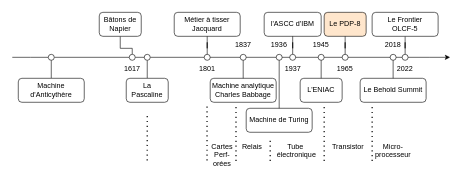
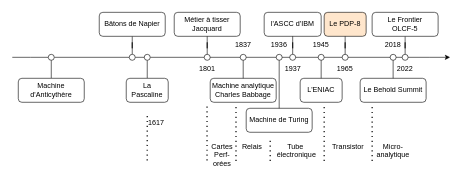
  <mxCell id="0" />
  <mxCell id="1" parent="0" />
  <mxCell id="2" value="" style="endArrow=none;dashed=1;html=1;dashPattern=1 3;strokeWidth=2;rounded=0;" edge="1" parent="1"><mxGeometry width="50" height="50" relative="1" as="geometry"><mxPoint x="245" y="193" as="sourcePoint" /><mxPoint x="244.9" y="273" as="targetPoint" /></mxGeometry></mxCell>
  <mxCell id="3" value="" style="endArrow=none;dashed=1;html=1;dashPattern=1 3;strokeWidth=2;rounded=0;" edge="1" parent="1"><mxGeometry width="50" height="50" relative="1" as="geometry"><mxPoint x="393" y="178" as="sourcePoint" /><mxPoint x="393" y="268" as="targetPoint" /></mxGeometry></mxCell>
  <mxCell id="4" style="edgeStyle=orthogonalEdgeStyle;rounded=0;orthogonalLoop=1;jettySize=auto;html=1;exitX=0.5;exitY=0;exitDx=0;exitDy=0;entryX=0.5;entryY=1;entryDx=0;entryDy=0;endArrow=none;endFill=0;" edge="1" parent="1" source="5" target="8"><mxGeometry relative="1" as="geometry" /></mxCell>
  <mxCell id="5" value="Machine d'Anticythère" style="rounded=1;whiteSpace=wrap;html=1;" vertex="1" parent="1"><mxGeometry x="30" y="130" width="110" height="40" as="geometry" /></mxCell>
  <mxCell id="6" style="edgeStyle=orthogonalEdgeStyle;rounded=0;orthogonalLoop=1;jettySize=auto;html=1;exitX=1;exitY=0.5;exitDx=0;exitDy=0;endArrow=none;endFill=0;" edge="1" parent="1" source="8" target="16"><mxGeometry relative="1" as="geometry" /></mxCell>
  <mxCell id="7" style="edgeStyle=orthogonalEdgeStyle;rounded=0;orthogonalLoop=1;jettySize=auto;html=1;exitX=0;exitY=0.5;exitDx=0;exitDy=0;endArrow=none;endFill=0;" edge="1" parent="1" source="8"><mxGeometry relative="1" as="geometry"><mxPoint x="20" y="95" as="targetPoint" /></mxGeometry></mxCell>
  <mxCell id="8" value="" style="ellipse;whiteSpace=wrap;html=1;aspect=fixed;" vertex="1" parent="1"><mxGeometry x="80" y="90" width="10" height="10" as="geometry" /></mxCell>
  <mxCell id="9" style="edgeStyle=orthogonalEdgeStyle;rounded=0;orthogonalLoop=1;jettySize=auto;html=1;exitX=0.5;exitY=0;exitDx=0;exitDy=0;entryX=0.5;entryY=1;entryDx=0;entryDy=0;endArrow=none;endFill=0;" edge="1" parent="1" source="10" target="12"><mxGeometry relative="1" as="geometry" /></mxCell>
  <mxCell id="10" value="La Pascaline" style="rounded=1;whiteSpace=wrap;html=1;" vertex="1" parent="1"><mxGeometry x="210" y="130" width="70" height="40" as="geometry" /></mxCell>
  <mxCell id="11" style="edgeStyle=orthogonalEdgeStyle;rounded=0;orthogonalLoop=1;jettySize=auto;html=1;exitX=1;exitY=0.5;exitDx=0;exitDy=0;entryX=0;entryY=0.5;entryDx=0;entryDy=0;endArrow=none;endFill=0;" edge="1" parent="1" source="12" target="50"><mxGeometry relative="1" as="geometry" /></mxCell>
  <mxCell id="12" value="" style="ellipse;whiteSpace=wrap;html=1;aspect=fixed;" vertex="1" parent="1"><mxGeometry x="240" y="90" width="10" height="10" as="geometry" /></mxCell>
  <mxCell id="13" style="edgeStyle=orthogonalEdgeStyle;rounded=0;orthogonalLoop=1;jettySize=auto;html=1;endArrow=none;endFill=0;" edge="1" parent="1" source="14" target="16"><mxGeometry relative="1" as="geometry"><mxPoint x="225" y="100" as="targetPoint" /></mxGeometry></mxCell>
- <mxCell id="14" value="Bâtons de Napier" style="rounded=1;whiteSpace=wrap;html=1;" vertex="1" parent="1"><mxGeometry x="165" y="20" width="70" height="40" as="geometry" /></mxCell>
+ <mxCell id="14" value="Bâtons de Napier" style="rounded=1;whiteSpace=wrap;html=1;" vertex="1" parent="1"><mxGeometry x="165" y="20" width="110" height="40" as="geometry" /></mxCell>
  <mxCell id="15" style="edgeStyle=orthogonalEdgeStyle;rounded=0;orthogonalLoop=1;jettySize=auto;html=1;exitX=1;exitY=0.5;exitDx=0;exitDy=0;entryX=0;entryY=0.5;entryDx=0;entryDy=0;endArrow=none;endFill=0;" edge="1" parent="1" source="16" target="12"><mxGeometry relative="1" as="geometry" /></mxCell>
  <mxCell id="16" value="" style="ellipse;whiteSpace=wrap;html=1;aspect=fixed;" vertex="1" parent="1"><mxGeometry x="215" y="90" width="10" height="10" as="geometry" /></mxCell>
- <mxCell id="17" value="1617" style="text;strokeColor=none;align=center;fillColor=none;html=1;verticalAlign=middle;whiteSpace=wrap;rounded=0;" vertex="1" parent="1"><mxGeometry x="190" y="100" width="60" height="30" as="geometry" /></mxCell>
+ <mxCell id="17" value="1617" style="text;strokeColor=none;align=center;fillColor=none;html=1;verticalAlign=middle;whiteSpace=wrap;rounded=0;" vertex="1" parent="1"><mxGeometry x="230" y="190" width="60" height="30" as="geometry" /></mxCell>
  <mxCell id="18" style="edgeStyle=orthogonalEdgeStyle;rounded=0;orthogonalLoop=1;jettySize=auto;html=1;endArrow=none;endFill=0;" edge="1" parent="1" source="19" target="21"><mxGeometry relative="1" as="geometry"><mxPoint x="680" y="100" as="targetPoint" /></mxGeometry></mxCell>
  <mxCell id="19" value="Le Frontier&lt;br&gt;OLCF-5" style="rounded=1;whiteSpace=wrap;html=1;" vertex="1" parent="1"><mxGeometry x="620" y="20" width="110" height="40" as="geometry" /></mxCell>
  <mxCell id="20" style="edgeStyle=orthogonalEdgeStyle;rounded=0;orthogonalLoop=1;jettySize=auto;html=1;exitX=1;exitY=0.5;exitDx=0;exitDy=0;" edge="1" parent="1" source="21"><mxGeometry relative="1" as="geometry"><mxPoint x="750" y="95" as="targetPoint" /></mxGeometry></mxCell>
  <mxCell id="21" value="" style="ellipse;whiteSpace=wrap;html=1;aspect=fixed;" vertex="1" parent="1"><mxGeometry x="670" y="90" width="10" height="10" as="geometry" /></mxCell>
  <mxCell id="22" value="2022" style="text;strokeColor=none;align=center;fillColor=none;html=1;verticalAlign=middle;whiteSpace=wrap;rounded=0;" vertex="1" parent="1"><mxGeometry x="645" y="100" width="60" height="30" as="geometry" /></mxCell>
  <mxCell id="23" value="" style="group" vertex="1" connectable="0" parent="1"><mxGeometry x="600" y="60" width="110" height="110" as="geometry" /></mxCell>
  <mxCell id="24" value="Le Behold Summit" style="rounded=1;whiteSpace=wrap;html=1;" vertex="1" parent="23"><mxGeometry y="70" width="110" height="40" as="geometry" /></mxCell>
  <mxCell id="25" value="" style="ellipse;whiteSpace=wrap;html=1;aspect=fixed;" vertex="1" parent="23"><mxGeometry x="50" y="30" width="10" height="10" as="geometry" /></mxCell>
  <mxCell id="26" style="edgeStyle=orthogonalEdgeStyle;rounded=0;orthogonalLoop=1;jettySize=auto;html=1;exitX=0.5;exitY=0;exitDx=0;exitDy=0;entryX=0.5;entryY=1;entryDx=0;entryDy=0;endArrow=none;endFill=0;" edge="1" parent="23" source="24" target="25"><mxGeometry relative="1" as="geometry" /></mxCell>
  <mxCell id="27" value="2018" style="text;strokeColor=none;align=center;fillColor=none;html=1;verticalAlign=middle;whiteSpace=wrap;rounded=0;" vertex="1" parent="23"><mxGeometry x="25" width="60" height="30" as="geometry" /></mxCell>
  <mxCell id="28" value="" style="group" vertex="1" connectable="0" parent="1"><mxGeometry x="520" y="20" width="110" height="110" as="geometry" /></mxCell>
  <mxCell id="29" value="Le PDP-8" style="rounded=1;whiteSpace=wrap;html=1;fillColor=#ffe6cc;" vertex="1" parent="28"><mxGeometry x="20" width="70" height="40" as="geometry" /></mxCell>
  <mxCell id="30" value="" style="ellipse;whiteSpace=wrap;html=1;aspect=fixed;" vertex="1" parent="28"><mxGeometry x="50" y="70" width="10" height="10" as="geometry" /></mxCell>
  <mxCell id="31" style="edgeStyle=orthogonalEdgeStyle;rounded=0;orthogonalLoop=1;jettySize=auto;html=1;endArrow=none;endFill=0;" edge="1" parent="28" source="29" target="30"><mxGeometry relative="1" as="geometry"><mxPoint x="60" y="80" as="targetPoint" /></mxGeometry></mxCell>
  <mxCell id="32" value="1965" style="text;strokeColor=none;align=center;fillColor=none;html=1;verticalAlign=middle;whiteSpace=wrap;rounded=0;" vertex="1" parent="28"><mxGeometry x="25" y="80" width="60" height="30" as="geometry" /></mxCell>
  <mxCell id="33" value="" style="group" vertex="1" connectable="0" parent="1"><mxGeometry x="480" y="60" width="110" height="110" as="geometry" /></mxCell>
  <mxCell id="34" value="L'ENIAC" style="rounded=1;whiteSpace=wrap;html=1;" vertex="1" parent="33"><mxGeometry x="20" y="70" width="70" height="40" as="geometry" /></mxCell>
  <mxCell id="35" value="" style="ellipse;whiteSpace=wrap;html=1;aspect=fixed;" vertex="1" parent="33"><mxGeometry x="50" y="30" width="10" height="10" as="geometry" /></mxCell>
  <mxCell id="36" style="edgeStyle=orthogonalEdgeStyle;rounded=0;orthogonalLoop=1;jettySize=auto;html=1;exitX=0.5;exitY=0;exitDx=0;exitDy=0;entryX=0.5;entryY=1;entryDx=0;entryDy=0;endArrow=none;endFill=0;" edge="1" parent="33" source="34" target="35"><mxGeometry relative="1" as="geometry" /></mxCell>
  <mxCell id="37" value="1945" style="text;strokeColor=none;align=center;fillColor=none;html=1;verticalAlign=middle;whiteSpace=wrap;rounded=0;" vertex="1" parent="33"><mxGeometry x="25" width="60" height="30" as="geometry" /></mxCell>
  <mxCell id="38" value="" style="group" vertex="1" connectable="0" parent="1"><mxGeometry x="440" y="20" width="95" height="110" as="geometry" /></mxCell>
  <mxCell id="39" value="l'ASCC d'IBM" style="rounded=1;whiteSpace=wrap;html=1;" vertex="1" parent="38"><mxGeometry width="95" height="40" as="geometry" /></mxCell>
  <mxCell id="40" value="" style="ellipse;whiteSpace=wrap;html=1;aspect=fixed;" vertex="1" parent="38"><mxGeometry x="42.5" y="70" width="10" height="10" as="geometry" /></mxCell>
  <mxCell id="41" style="edgeStyle=orthogonalEdgeStyle;rounded=0;orthogonalLoop=1;jettySize=auto;html=1;endArrow=none;endFill=0;" edge="1" parent="38" source="39" target="40"><mxGeometry relative="1" as="geometry"><mxPoint x="52.5" y="80" as="targetPoint" /></mxGeometry></mxCell>
  <mxCell id="42" value="1937" style="text;strokeColor=none;align=center;fillColor=none;html=1;verticalAlign=middle;whiteSpace=wrap;rounded=0;" vertex="1" parent="38"><mxGeometry x="17.5" y="80" width="60" height="30" as="geometry" /></mxCell>
  <mxCell id="43" value="" style="group" vertex="1" connectable="0" parent="1"><mxGeometry x="350" y="60" width="110" height="110" as="geometry" /></mxCell>
  <mxCell id="44" value="Machine analytique Charles Babbage" style="rounded=1;whiteSpace=wrap;html=1;" vertex="1" parent="43"><mxGeometry y="70" width="110" height="40" as="geometry" /></mxCell>
  <mxCell id="45" value="" style="ellipse;whiteSpace=wrap;html=1;aspect=fixed;" vertex="1" parent="43"><mxGeometry x="50" y="30" width="10" height="10" as="geometry" /></mxCell>
  <mxCell id="46" style="edgeStyle=orthogonalEdgeStyle;rounded=0;orthogonalLoop=1;jettySize=auto;html=1;exitX=0.5;exitY=0;exitDx=0;exitDy=0;entryX=0.5;entryY=1;entryDx=0;entryDy=0;endArrow=none;endFill=0;" edge="1" parent="43" source="44" target="45"><mxGeometry relative="1" as="geometry" /></mxCell>
  <mxCell id="47" value="1837" style="text;strokeColor=none;align=center;fillColor=none;html=1;verticalAlign=middle;whiteSpace=wrap;rounded=0;" vertex="1" parent="43"><mxGeometry x="25" width="60" height="30" as="geometry" /></mxCell>
  <mxCell id="48" value="" style="group" vertex="1" connectable="0" parent="1"><mxGeometry x="290" y="20" width="110" height="110" as="geometry" /></mxCell>
  <mxCell id="49" value="Métier à tisser Jacquard" style="rounded=1;whiteSpace=wrap;html=1;" vertex="1" parent="48"><mxGeometry width="110" height="40" as="geometry" /></mxCell>
  <mxCell id="50" value="" style="ellipse;whiteSpace=wrap;html=1;aspect=fixed;" vertex="1" parent="48"><mxGeometry x="50" y="70" width="10" height="10" as="geometry" /></mxCell>
  <mxCell id="51" style="edgeStyle=orthogonalEdgeStyle;rounded=0;orthogonalLoop=1;jettySize=auto;html=1;endArrow=none;endFill=0;" edge="1" parent="48" source="49" target="50"><mxGeometry relative="1" as="geometry"><mxPoint x="60" y="80" as="targetPoint" /></mxGeometry></mxCell>
  <mxCell id="52" value="1801" style="text;strokeColor=none;align=center;fillColor=none;html=1;verticalAlign=middle;whiteSpace=wrap;rounded=0;" vertex="1" parent="48"><mxGeometry x="25" y="80" width="60" height="30" as="geometry" /></mxCell>
  <mxCell id="53" value="" style="group" vertex="1" connectable="0" parent="1"><mxGeometry x="410" y="60" width="110" height="160" as="geometry" /></mxCell>
  <mxCell id="54" value="Machine de Turing" style="rounded=1;whiteSpace=wrap;html=1;" vertex="1" parent="53"><mxGeometry y="120" width="110" height="40" as="geometry" /></mxCell>
  <mxCell id="55" value="" style="ellipse;whiteSpace=wrap;html=1;aspect=fixed;" vertex="1" parent="53"><mxGeometry x="50" y="30" width="10" height="10" as="geometry" /></mxCell>
  <mxCell id="56" style="edgeStyle=orthogonalEdgeStyle;rounded=0;orthogonalLoop=1;jettySize=auto;html=1;exitX=0.5;exitY=0;exitDx=0;exitDy=0;entryX=0.5;entryY=1;entryDx=0;entryDy=0;endArrow=none;endFill=0;" edge="1" parent="53" source="54" target="55"><mxGeometry relative="1" as="geometry" /></mxCell>
  <mxCell id="57" value="1936" style="text;strokeColor=none;align=center;fillColor=none;html=1;verticalAlign=middle;whiteSpace=wrap;rounded=0;" vertex="1" parent="53"><mxGeometry x="25" width="60" height="30" as="geometry" /></mxCell>
  <mxCell id="58" style="edgeStyle=orthogonalEdgeStyle;rounded=0;orthogonalLoop=1;jettySize=auto;html=1;exitX=1;exitY=0.5;exitDx=0;exitDy=0;entryX=0;entryY=0.5;entryDx=0;entryDy=0;endArrow=none;endFill=0;" edge="1" parent="1" source="50" target="45"><mxGeometry relative="1" as="geometry" /></mxCell>
  <mxCell id="59" style="edgeStyle=orthogonalEdgeStyle;rounded=0;orthogonalLoop=1;jettySize=auto;html=1;exitX=1;exitY=0.5;exitDx=0;exitDy=0;entryX=0;entryY=0.5;entryDx=0;entryDy=0;endArrow=none;endFill=0;" edge="1" parent="1" source="45" target="55"><mxGeometry relative="1" as="geometry" /></mxCell>
  <mxCell id="60" style="edgeStyle=orthogonalEdgeStyle;rounded=0;orthogonalLoop=1;jettySize=auto;html=1;exitX=1;exitY=0.5;exitDx=0;exitDy=0;entryX=0;entryY=0.5;entryDx=0;entryDy=0;endArrow=none;endFill=0;" edge="1" parent="1" source="55" target="40"><mxGeometry relative="1" as="geometry" /></mxCell>
  <mxCell id="61" style="edgeStyle=orthogonalEdgeStyle;rounded=0;orthogonalLoop=1;jettySize=auto;html=1;exitX=1;exitY=0.5;exitDx=0;exitDy=0;entryX=0;entryY=0.5;entryDx=0;entryDy=0;endArrow=none;endFill=0;" edge="1" parent="1" source="40" target="35"><mxGeometry relative="1" as="geometry" /></mxCell>
  <mxCell id="62" style="edgeStyle=orthogonalEdgeStyle;rounded=0;orthogonalLoop=1;jettySize=auto;html=1;exitX=1;exitY=0.5;exitDx=0;exitDy=0;entryX=0;entryY=0.5;entryDx=0;entryDy=0;endArrow=none;endFill=0;" edge="1" parent="1" source="35" target="30"><mxGeometry relative="1" as="geometry" /></mxCell>
  <mxCell id="63" style="edgeStyle=orthogonalEdgeStyle;rounded=0;orthogonalLoop=1;jettySize=auto;html=1;exitX=1;exitY=0.5;exitDx=0;exitDy=0;entryX=0;entryY=0.5;entryDx=0;entryDy=0;endArrow=none;endFill=0;" edge="1" parent="1" source="30" target="25"><mxGeometry relative="1" as="geometry" /></mxCell>
  <mxCell id="64" style="edgeStyle=orthogonalEdgeStyle;rounded=0;orthogonalLoop=1;jettySize=auto;html=1;exitX=1;exitY=0.5;exitDx=0;exitDy=0;entryX=0;entryY=0.5;entryDx=0;entryDy=0;endArrow=none;endFill=0;" edge="1" parent="1" source="25" target="21"><mxGeometry relative="1" as="geometry" /></mxCell>
  <mxCell id="65" value="" style="endArrow=none;dashed=1;html=1;dashPattern=1 3;strokeWidth=2;rounded=0;" edge="1" parent="1"><mxGeometry width="50" height="50" relative="1" as="geometry"><mxPoint x="450" y="234" as="sourcePoint" /><mxPoint x="450" y="269" as="targetPoint" /><Array as="points"><mxPoint x="450" y="264" /></Array></mxGeometry></mxCell>
  <mxCell id="66" value="Relais" style="text;strokeColor=none;align=center;fillColor=none;html=1;verticalAlign=top;whiteSpace=wrap;rounded=0;" vertex="1" parent="1"><mxGeometry x="390" y="230" width="60" height="30" as="geometry" /></mxCell>
  <mxCell id="67" value="Tube&amp;nbsp;&lt;br&gt;électronique" style="text;strokeColor=none;align=center;fillColor=none;html=1;verticalAlign=top;whiteSpace=wrap;rounded=0;" vertex="1" parent="1"><mxGeometry x="464" y="230" width="60" height="30" as="geometry" /></mxCell>
  <mxCell id="68" value="Transistor" style="text;strokeColor=none;align=center;fillColor=none;html=1;verticalAlign=top;whiteSpace=wrap;rounded=0;" vertex="1" parent="1"><mxGeometry x="550" y="230" width="60" height="30" as="geometry" /></mxCell>
  <mxCell id="69" value="" style="endArrow=none;dashed=1;html=1;dashPattern=1 3;strokeWidth=2;rounded=0;" edge="1" parent="1"><mxGeometry width="50" height="50" relative="1" as="geometry"><mxPoint x="540" y="178" as="sourcePoint" /><mxPoint x="540" y="268" as="targetPoint" /><Array as="points"><mxPoint x="540" y="263" /></Array></mxGeometry></mxCell>
  <mxCell id="70" value="" style="endArrow=none;dashed=1;html=1;dashPattern=1 3;strokeWidth=2;rounded=0;" edge="1" parent="1"><mxGeometry width="50" height="50" relative="1" as="geometry"><mxPoint x="620" y="178" as="sourcePoint" /><mxPoint x="620" y="268" as="targetPoint" /><Array as="points"><mxPoint x="620" y="263" /></Array></mxGeometry></mxCell>
- <mxCell id="71" value="Micro-processeur" style="text;strokeColor=none;align=center;fillColor=none;html=1;verticalAlign=top;whiteSpace=wrap;rounded=0;" vertex="1" parent="1"><mxGeometry x="625" y="230" width="60" height="30" as="geometry" /></mxCell>
+ <mxCell id="71" value="Micro-analytique" style="text;strokeColor=none;align=center;fillColor=none;html=1;verticalAlign=top;whiteSpace=wrap;rounded=0;" vertex="1" parent="1"><mxGeometry x="625" y="230" width="60" height="30" as="geometry" /></mxCell>
  <mxCell id="72" value="" style="endArrow=none;dashed=1;html=1;dashPattern=1 3;strokeWidth=2;rounded=0;" edge="1" parent="1"><mxGeometry width="50" height="50" relative="1" as="geometry"><mxPoint x="344.71" y="177" as="sourcePoint" /><mxPoint x="344.71" y="267" as="targetPoint" /></mxGeometry></mxCell>
  <mxCell id="73" value="Cartes&lt;br&gt;Perf-&lt;br&gt;orées" style="text;strokeColor=none;align=center;fillColor=none;html=1;verticalAlign=top;whiteSpace=wrap;rounded=0;" vertex="1" parent="1"><mxGeometry x="340" y="230" width="60" height="30" as="geometry" /></mxCell>
